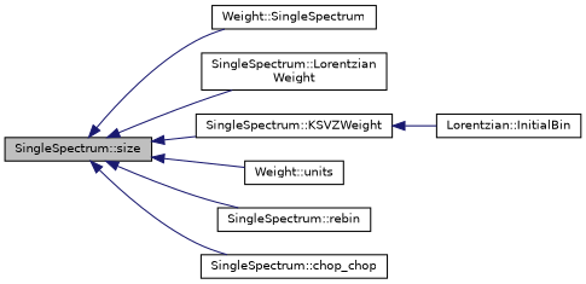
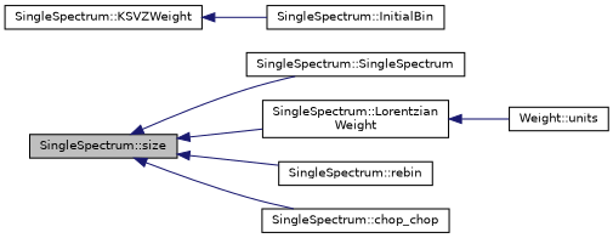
  digraph {
    rankdir=LR
    node [color=black fillcolor=white fontname=Helvetica fontsize=10 shape=record style=filled]
    edge [color=midnightblue dir=back fontname=Helvetica fontsize=10 labelfontname=Helvetica labelfontsize=10 style=solid]
    n1 [fillcolor=grey75 fontcolor=black height=0.2 label="SingleSpectrum::size" width=0.4]
-   n2 [height=0.2 label="Weight::SingleSpectrum" width=0.4]
+   n2 [height=0.2 label="SingleSpectrum::SingleSpectrum" width=0.4]
    n3 [height=0.2 label="SingleSpectrum::Lorentzian\lWeight" width=0.4]
    n4 [height=0.2 label="SingleSpectrum::KSVZWeight" width=0.4]
    n5 [height=0.2 label="Weight::units" width=0.4]
    n6 [height=0.2 label="SingleSpectrum::rebin" width=0.4]
    n7 [height=0.2 label="SingleSpectrum::chop_chop" width=0.4]
-   n8 [height=0.2 label="Lorentzian::InitialBin" width=0.4]
+   n8 [height=0.2 label="SingleSpectrum::InitialBin" width=0.4]
    n1 -> n2
    n1 -> n3
-   n1 -> n4
-   n1 -> n5
+   n3 -> n5
    n1 -> n6
    n1 -> n7
    n4 -> n8
  }
